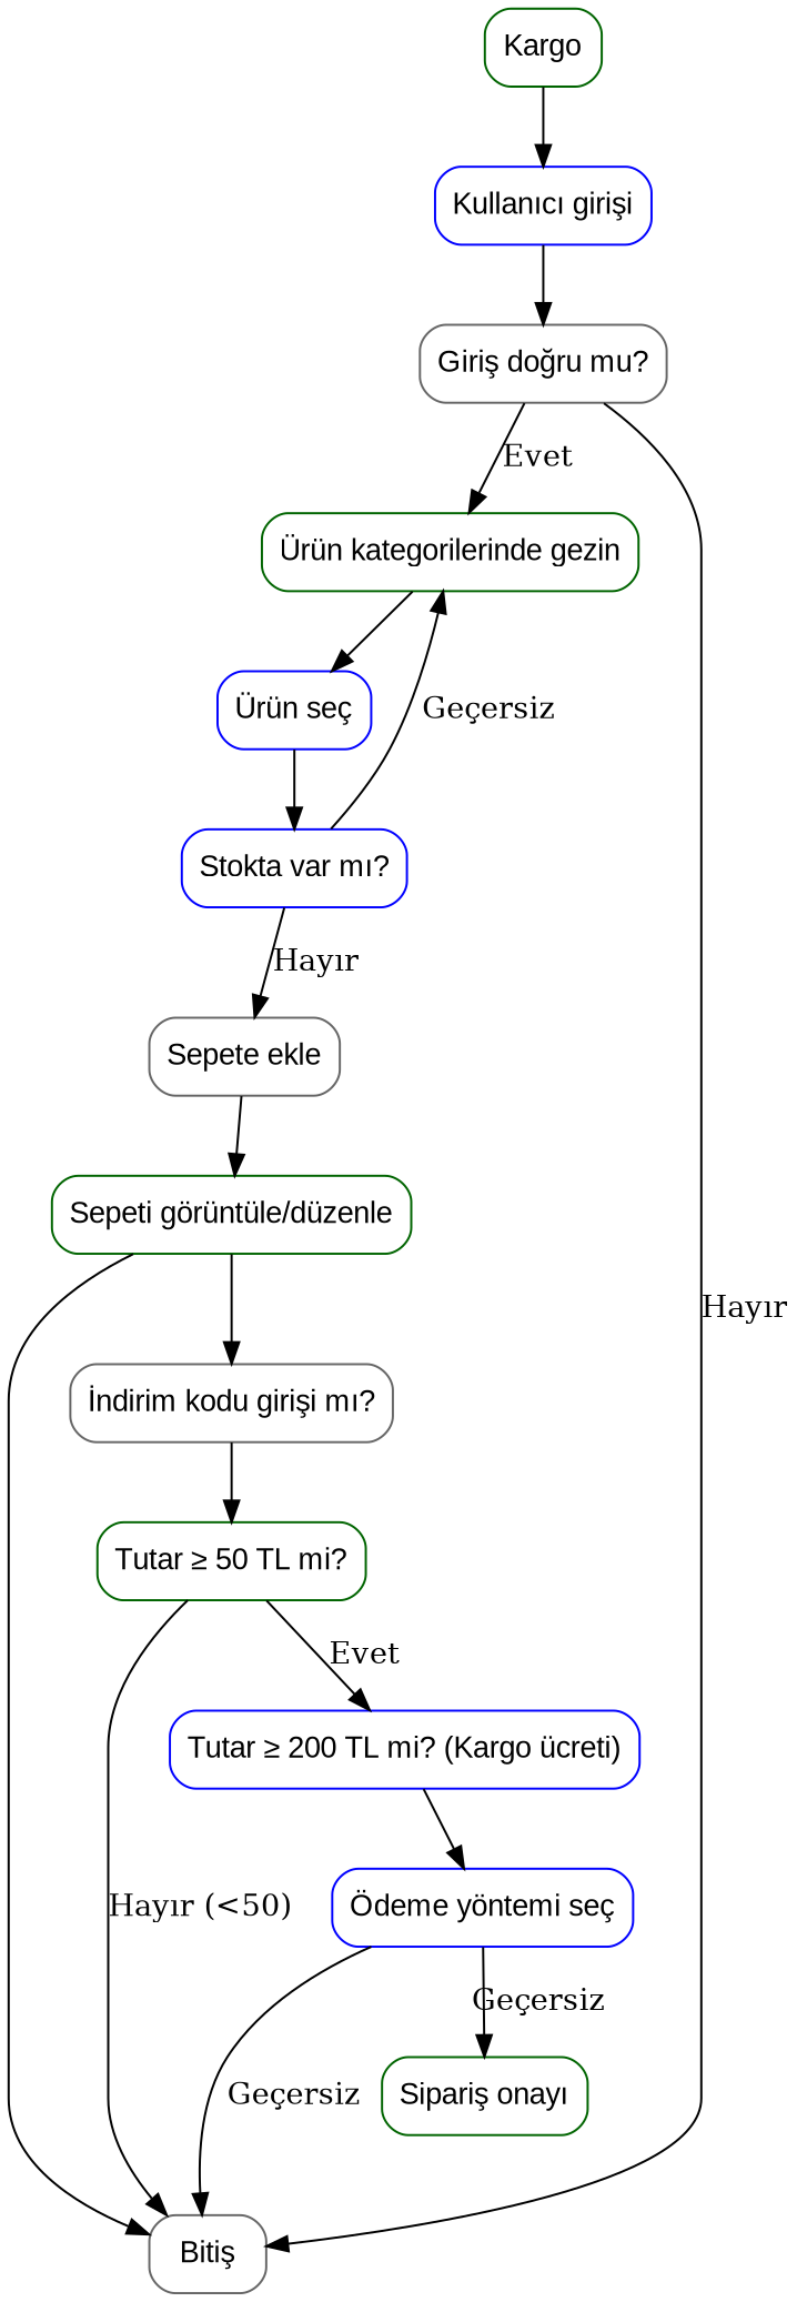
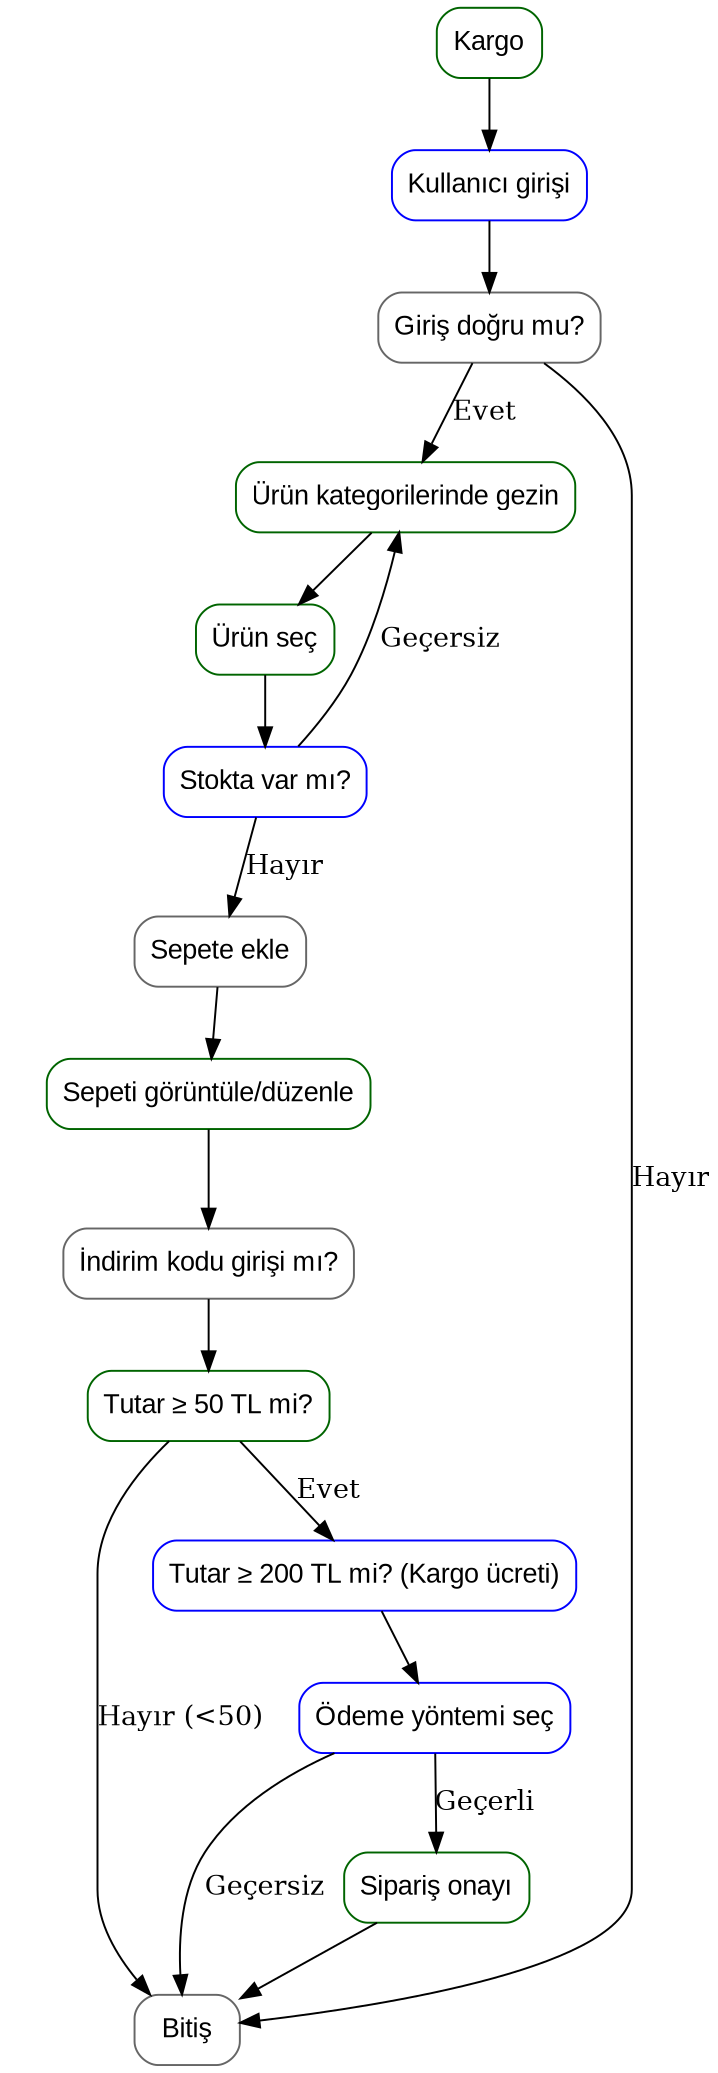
  digraph {
    rankdir=TB
    node [color=darkgreen fontname=Arial shape=rectangle style=rounded]
    n1 [label=Kargo]
    n2 [color=blue label="Kullanıcı girişi"]
    n3 [color=gray40 label="Giriş doğru mu?"]
    n4 [label="Ürün kategorilerinde gezin"]
    n5 [color=gray40 label="Bitiş"]
-   n6 [color=blue label="Ürün seç"]
+   n6 [label="Ürün seç"]
    n7 [color=blue label="Stokta var mı?"]
    n8 [color=gray40 label="Sepete ekle"]
    n9 [label="Sepeti görüntüle/düzenle"]
    n10 [color=gray40 label="İndirim kodu girişi mı?"]
    n11 [label="Tutar ≥ 50 TL mi?"]
    n12 [color=blue label="Tutar ≥ 200 TL mi? (Kargo ücreti)"]
    n13 [color=blue label="Ödeme yöntemi seç"]
    n14 [label="Sipariş onayı"]
    n1 -> n2
    n2 -> n3
    n3 -> n4 [label=Evet]
    n3 -> n5 [label="Hayır"]
    n4 -> n6
    n6 -> n7
    n7 -> n4 [label="Geçersiz"]
    n7 -> n8 [label="Hayır"]
    n8 -> n9
    n9 -> n10
    n10 -> n11
    n11 -> n5 [label="Hayır (<50)"]
    n11 -> n12 [label=Evet]
    n12 -> n13
    n13 -> n5 [label="Geçersiz"]
-   n13 -> n14 [label="Geçersiz"]
-   n9 -> n5
+   n13 -> n14 [label="Geçerli"]
+   n14 -> n5
  }
